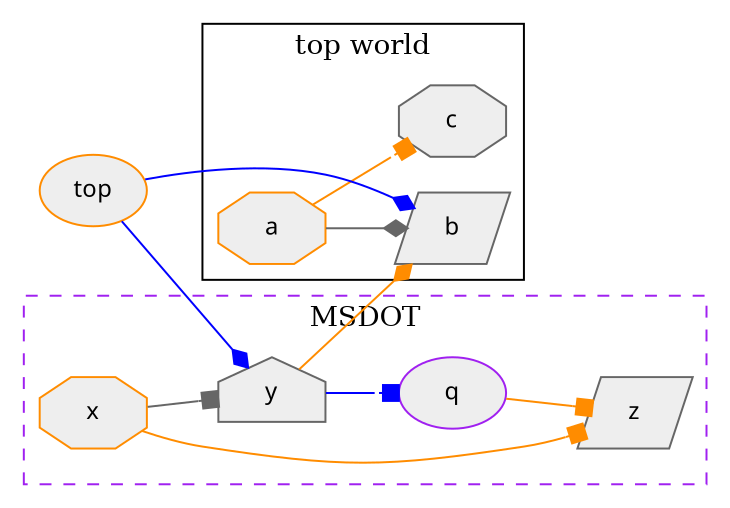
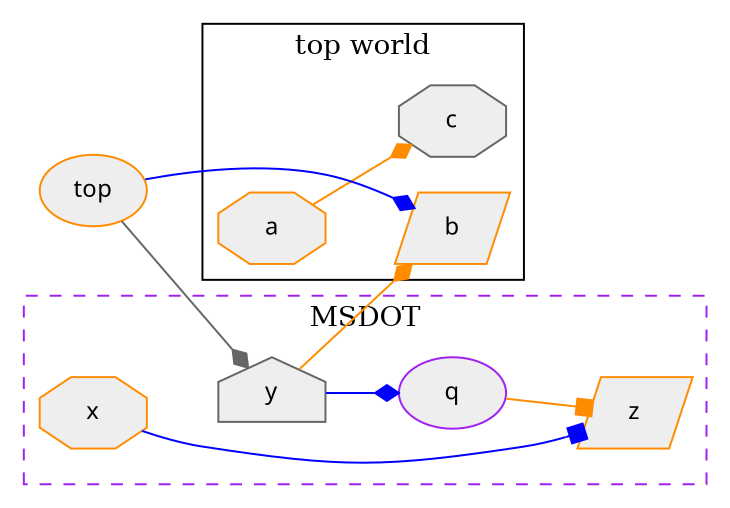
  digraph {
    rankdir=LR
    node [color=darkorange fillcolor="#EEEEEE" fontname=Verdana fontsize=12 shape=octagon style=filled]
    edge [arrowhead=diamond color=blue]
    a
-   b [color=gray40 shape=parallelogram]
+   b [shape=parallelogram]
    c [color=gray40]
    x
    y [color=gray40 shape=house]
-   z [color=gray40 shape=parallelogram]
+   z [shape=parallelogram]
    q [color=purple shape=ellipse]
    top [shape=ellipse]
    subgraph cluster_1 {
      color=hot_pink
      label="top world"
      a
      b
      c
    }
    subgraph cluster_2 {
      color=purple
      label=MSDOT
      style=dashed
      x
      y
      z
      q
    }
-   a -> b [color=gray40]
-   a -> c [arrowhead=box color=darkorange]
-   x -> y [arrowhead=box color=gray40]
-   x -> z [arrowhead=box color=darkorange]
+   a -> c [color=darkorange]
+   x -> z [arrowhead=box]
    y -> b [color=darkorange]
-   y -> q [arrowhead=box]
+   y -> q
    q -> z [arrowhead=box color=darkorange]
    top -> b
-   top -> y
+   top -> y [color=gray40]
  }
